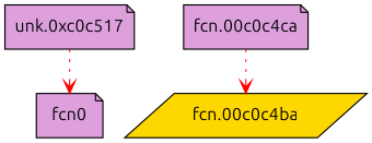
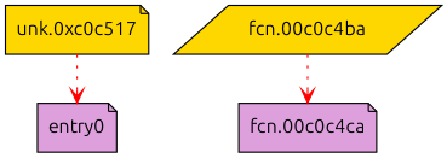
  digraph {
    fontname=Ubuntu
    node [fillcolor=plum fontname=Ubuntu shape=note style=filled]
    edge [arrowhead=vee color=red fontname=Ubuntu style=dotted]
-   n1 [label=fcn0]
-   n2 [label="unk.0xc0c517"]
+   n1 [label=entry0]
+   n2 [fillcolor=gold label="unk.0xc0c517"]
    n3 [label="fcn.00c0c4ca"]
    n4 [fillcolor=gold label="fcn.00c0c4ba" shape=parallelogram]
    n2 -> n1
-   n3 -> n4
+   n4 -> n3
  }
